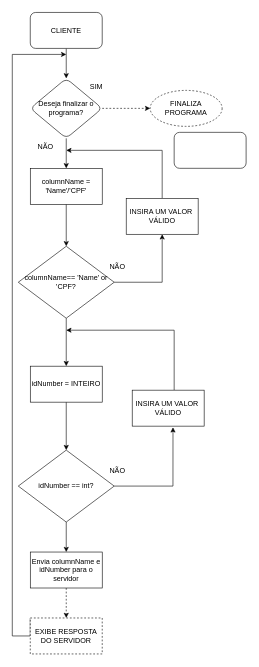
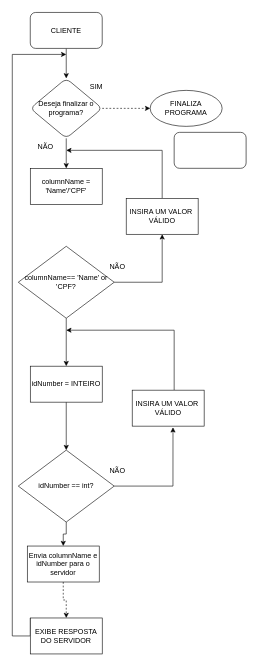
  <mxCell id="0" />
  <mxCell id="1" parent="0" />
  <mxCell id="2" value="" style="edgeStyle=orthogonalEdgeStyle;rounded=0;orthogonalLoop=1;jettySize=auto;html=1;" parent="1" source="3" target="6" edge="1"><mxGeometry relative="1" as="geometry" /></mxCell>
  <mxCell id="3" value="CLIENTE" style="rounded=1;whiteSpace=wrap;html=1;" parent="1" vertex="1"><mxGeometry x="50" y="20" width="120" height="60" as="geometry" /></mxCell>
  <mxCell id="4" value="" style="edgeStyle=orthogonalEdgeStyle;rounded=0;orthogonalLoop=1;jettySize=auto;html=1;" parent="1" source="6" target="10" edge="1"><mxGeometry relative="1" as="geometry"><Array as="points"><mxPoint x="110" y="250" /><mxPoint x="110" y="250" /></Array></mxGeometry></mxCell>
  <mxCell id="5" value="" style="edgeStyle=orthogonalEdgeStyle;rounded=0;orthogonalLoop=1;jettySize=auto;html=1;dashed=1;" parent="1" source="6" target="29" edge="1"><mxGeometry relative="1" as="geometry" /></mxCell>
  <mxCell id="6" value="Deseja finalizar o programa?" style="rhombus;whiteSpace=wrap;html=1;rounded=1;" parent="1" vertex="1"><mxGeometry x="50" y="130" width="120" height="100" as="geometry" /></mxCell>
  <mxCell id="7" value="SIM" style="text;html=1;align=center;verticalAlign=middle;resizable=0;points=[];autosize=1;strokeColor=none;fillColor=none;" parent="1" vertex="1"><mxGeometry x="140" y="130" width="40" height="30" as="geometry" /></mxCell>
  <mxCell id="8" value="NÃO" style="text;html=1;align=center;verticalAlign=middle;resizable=0;points=[];autosize=1;strokeColor=none;fillColor=none;" parent="1" vertex="1"><mxGeometry x="50" y="230" width="50" height="30" as="geometry" /></mxCell>
- <mxCell id="9" value="" style="edgeStyle=orthogonalEdgeStyle;rounded=0;orthogonalLoop=1;jettySize=auto;html=1;" parent="1" source="10" target="13" edge="1"><mxGeometry relative="1" as="geometry" /></mxCell>
  <mxCell id="10" value="columnName = 'Name'/'CPF'" style="rounded=0;whiteSpace=wrap;html=1;" parent="1" vertex="1"><mxGeometry x="50" y="280" width="120" height="60" as="geometry" /></mxCell>
  <mxCell id="11" style="edgeStyle=orthogonalEdgeStyle;rounded=0;orthogonalLoop=1;jettySize=auto;html=1;entryX=0.5;entryY=0;entryDx=0;entryDy=0;" parent="1" source="13" target="16" edge="1"><mxGeometry relative="1" as="geometry" /></mxCell>
  <mxCell id="12" style="edgeStyle=orthogonalEdgeStyle;rounded=0;orthogonalLoop=1;jettySize=auto;html=1;entryX=0.5;entryY=1;entryDx=0;entryDy=0;" parent="1" source="13" target="24" edge="1"><mxGeometry relative="1" as="geometry" /></mxCell>
  <mxCell id="13" value="columnName== 'Name' or 'CPF?" style="rhombus;whiteSpace=wrap;html=1;rounded=0;" parent="1" vertex="1"><mxGeometry x="30" y="410" width="160" height="120" as="geometry" /></mxCell>
  <mxCell id="14" value="NÃO" style="text;html=1;align=center;verticalAlign=middle;resizable=0;points=[];autosize=1;strokeColor=none;fillColor=none;" parent="1" vertex="1"><mxGeometry x="170" y="430" width="50" height="30" as="geometry" /></mxCell>
  <mxCell id="15" value="" style="edgeStyle=orthogonalEdgeStyle;rounded=0;orthogonalLoop=1;jettySize=auto;html=1;" parent="1" source="16" target="19" edge="1"><mxGeometry relative="1" as="geometry" /></mxCell>
  <mxCell id="16" value="idNumber = INTEIRO" style="rounded=0;whiteSpace=wrap;html=1;" parent="1" vertex="1"><mxGeometry x="50" y="610" width="120" height="60" as="geometry" /></mxCell>
  <mxCell id="17" style="edgeStyle=orthogonalEdgeStyle;rounded=0;orthogonalLoop=1;jettySize=auto;html=1;entryX=0.567;entryY=1.033;entryDx=0;entryDy=0;entryPerimeter=0;" parent="1" source="19" target="22" edge="1"><mxGeometry relative="1" as="geometry"><mxPoint x="250" y="740" as="targetPoint" /><Array as="points"><mxPoint x="288" y="810" /></Array></mxGeometry></mxCell>
  <mxCell id="18" value="" style="edgeStyle=orthogonalEdgeStyle;rounded=0;orthogonalLoop=1;jettySize=auto;html=1;" parent="1" source="19" target="26" edge="1"><mxGeometry relative="1" as="geometry" /></mxCell>
  <mxCell id="19" value="idNumber == int?" style="rhombus;whiteSpace=wrap;html=1;rounded=0;" parent="1" vertex="1"><mxGeometry x="30" y="750" width="160" height="120" as="geometry" /></mxCell>
  <mxCell id="20" value="NÃO" style="text;html=1;align=center;verticalAlign=middle;resizable=0;points=[];autosize=1;strokeColor=none;fillColor=none;" parent="1" vertex="1"><mxGeometry x="170" y="770" width="50" height="30" as="geometry" /></mxCell>
  <mxCell id="21" style="edgeStyle=orthogonalEdgeStyle;rounded=0;orthogonalLoop=1;jettySize=auto;html=1;" parent="1" source="22" edge="1"><mxGeometry relative="1" as="geometry"><mxPoint x="110" y="550" as="targetPoint" /><Array as="points"><mxPoint x="290" y="550" /></Array></mxGeometry></mxCell>
  <mxCell id="22" value="INSIRA UM VALOR&amp;nbsp;&lt;br&gt;VÁLIDO" style="rounded=0;whiteSpace=wrap;html=1;" parent="1" vertex="1"><mxGeometry x="220" y="650" width="120" height="60" as="geometry" /></mxCell>
  <mxCell id="23" style="edgeStyle=orthogonalEdgeStyle;rounded=0;orthogonalLoop=1;jettySize=auto;html=1;" parent="1" source="24" edge="1"><mxGeometry relative="1" as="geometry"><mxPoint x="110" y="250" as="targetPoint" /><Array as="points"><mxPoint x="270" y="250" /></Array></mxGeometry></mxCell>
  <mxCell id="24" value="INSIRA UM VALOR&amp;nbsp;&lt;br&gt;VÁLIDO" style="rounded=0;whiteSpace=wrap;html=1;" parent="1" vertex="1"><mxGeometry x="210" y="330" width="120" height="60" as="geometry" /></mxCell>
  <mxCell id="25" value="" style="edgeStyle=orthogonalEdgeStyle;rounded=0;orthogonalLoop=1;jettySize=auto;html=1;dashed=1;" parent="1" source="26" target="28" edge="1"><mxGeometry relative="1" as="geometry"><mxPoint x="110" y="1120" as="targetPoint" /></mxGeometry></mxCell>
- <mxCell id="26" value="Envia columnName e idNumber para o servidor" style="whiteSpace=wrap;html=1;rounded=0;" parent="1" vertex="1"><mxGeometry x="50" y="920" width="120" height="60" as="geometry" /></mxCell>
+ <mxCell id="26" value="Envia columnName e idNumber para o servidor" style="whiteSpace=wrap;html=1;rounded=0;" parent="1" vertex="1"><mxGeometry x="45" y="910" width="120" height="60" as="geometry" /></mxCell>
  <mxCell id="27" style="edgeStyle=orthogonalEdgeStyle;rounded=0;orthogonalLoop=1;jettySize=auto;html=1;exitX=0;exitY=0;exitDx=0;exitDy=0;" parent="1" source="28" edge="1"><mxGeometry relative="1" as="geometry"><mxPoint x="110" y="90" as="targetPoint" /><mxPoint x="20" y="1090" as="sourcePoint" /><Array as="points"><mxPoint x="50" y="1060" /><mxPoint x="20" y="1060" /><mxPoint x="20" y="90" /></Array></mxGeometry></mxCell>
- <mxCell id="28" value="EXIBE RESPOSTA DO SERVIDOR" style="rounded=0;whiteSpace=wrap;html=1;dashed=1;" parent="1" vertex="1"><mxGeometry x="50" y="1030" width="120" height="60" as="geometry" /></mxCell>
- <mxCell id="29" value="FINALIZA PROGRAMA" style="ellipse;whiteSpace=wrap;html=1;rounded=1;dashed=1;" parent="1" vertex="1"><mxGeometry x="250" y="150" width="120" height="60" as="geometry" /></mxCell>
+ <mxCell id="28" value="EXIBE RESPOSTA DO SERVIDOR" style="rounded=0;whiteSpace=wrap;html=1;" parent="1" vertex="1"><mxGeometry x="50" y="1030" width="120" height="60" as="geometry" /></mxCell>
+ <mxCell id="29" value="FINALIZA PROGRAMA" style="ellipse;whiteSpace=wrap;html=1;rounded=1;" parent="1" vertex="1"><mxGeometry x="250" y="150" width="120" height="60" as="geometry" /></mxCell>
  <mxCell id="30" value="" style="rounded=1;whiteSpace=wrap;html=1;" vertex="1" parent="1"><mxGeometry x="290" y="220" width="120" height="60" as="geometry" /></mxCell>
